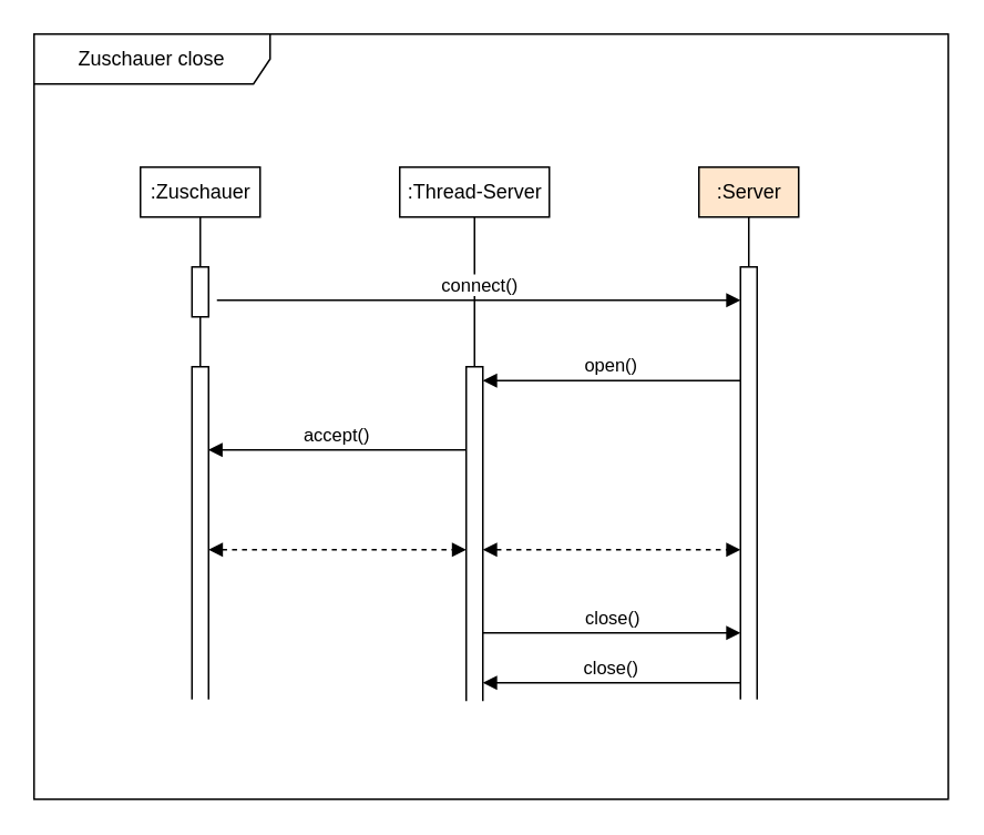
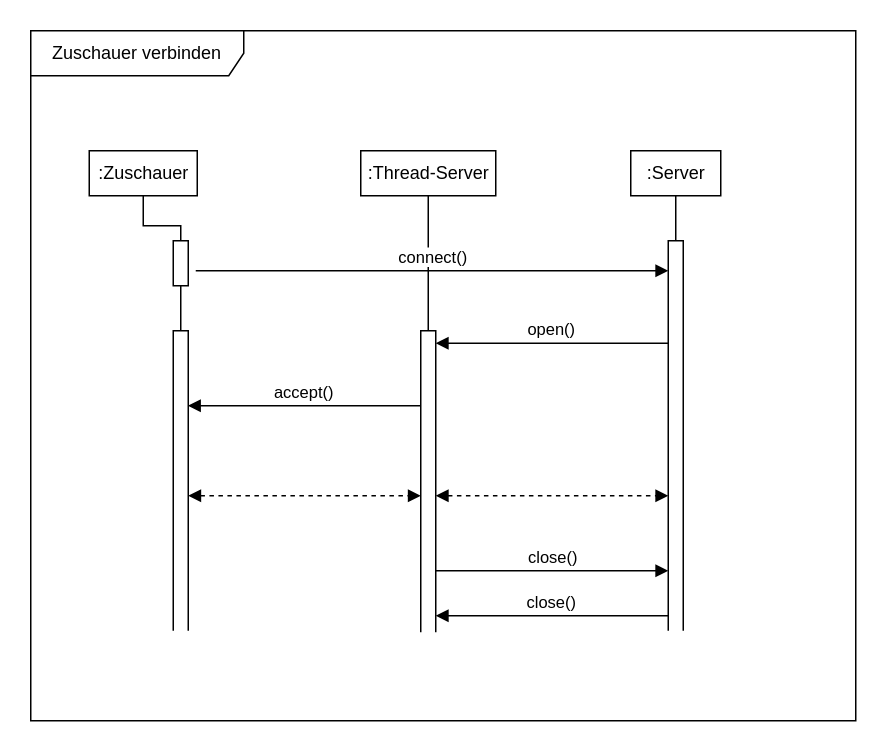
  <mxCell id="0" />
  <mxCell id="1" parent="0" />
- <mxCell id="2" value="Zuschauer close" style="shape=umlFrame;whiteSpace=wrap;html=1;width=142;height=30;" vertex="1" parent="1"><mxGeometry x="20" y="20" width="550" height="460" as="geometry" /></mxCell>
+ <mxCell id="2" value="Zuschauer verbinden" style="shape=umlFrame;whiteSpace=wrap;html=1;width=142;height=30;" vertex="1" parent="1"><mxGeometry x="20" y="20" width="550" height="460" as="geometry" /></mxCell>
  <mxCell id="3" style="edgeStyle=orthogonalEdgeStyle;rounded=0;orthogonalLoop=1;jettySize=auto;html=1;endArrow=none;endFill=0;" edge="1" parent="1" source="4" target="13"><mxGeometry relative="1" as="geometry" /></mxCell>
  <mxCell id="4" value=":Thread-Server" style="html=1;" vertex="1" parent="1"><mxGeometry x="240" y="100" width="90" height="30" as="geometry" /></mxCell>
  <mxCell id="5" style="edgeStyle=orthogonalEdgeStyle;rounded=0;orthogonalLoop=1;jettySize=auto;html=1;endArrow=none;endFill=0;" edge="1" parent="1" source="6" target="10"><mxGeometry relative="1" as="geometry" /></mxCell>
- <mxCell id="6" value=":Zuschauer" style="html=1;" vertex="1" parent="1"><mxGeometry x="84" y="100" width="72" height="30" as="geometry" /></mxCell>
+ <mxCell id="6" value=":Zuschauer" style="html=1;" vertex="1" parent="1"><mxGeometry x="59" y="100" width="72" height="30" as="geometry" /></mxCell>
  <mxCell id="7" style="edgeStyle=orthogonalEdgeStyle;rounded=0;orthogonalLoop=1;jettySize=auto;html=1;endArrow=none;endFill=0;" edge="1" parent="1" source="8" target="12"><mxGeometry relative="1" as="geometry" /></mxCell>
- <mxCell id="8" value=":Server" style="html=1;fillColor=#ffe6cc;" vertex="1" parent="1"><mxGeometry x="420" y="100" width="60" height="30" as="geometry" /></mxCell>
+ <mxCell id="8" value=":Server" style="html=1;" vertex="1" parent="1"><mxGeometry x="420" y="100" width="60" height="30" as="geometry" /></mxCell>
  <mxCell id="9" style="edgeStyle=orthogonalEdgeStyle;rounded=0;orthogonalLoop=1;jettySize=auto;html=1;endArrow=none;endFill=0;" edge="1" parent="1" source="10" target="15"><mxGeometry relative="1" as="geometry" /></mxCell>
  <mxCell id="10" value="" style="html=1;points=[];perimeter=orthogonalPerimeter;" vertex="1" parent="1"><mxGeometry x="115" y="160" width="10" height="30" as="geometry" /></mxCell>
  <mxCell id="11" value="connect()" style="html=1;verticalAlign=bottom;endArrow=block;rounded=0;exitX=1.5;exitY=0.667;exitDx=0;exitDy=0;exitPerimeter=0;" edge="1" parent="1" source="10" target="12"><mxGeometry width="80" relative="1" as="geometry"><mxPoint x="260" y="290" as="sourcePoint" /><mxPoint x="340" y="290" as="targetPoint" /></mxGeometry></mxCell>
  <mxCell id="12" value="" style="html=1;points=[];perimeter=orthogonalPerimeter;" vertex="1" parent="1"><mxGeometry x="445" y="160" width="10" height="270" as="geometry" /></mxCell>
  <mxCell id="13" value="" style="html=1;points=[];perimeter=orthogonalPerimeter;" vertex="1" parent="1"><mxGeometry x="280" y="220" width="10" height="210" as="geometry" /></mxCell>
  <mxCell id="14" value="open()" style="html=1;verticalAlign=bottom;endArrow=block;rounded=0;exitX=0.019;exitY=0.253;exitDx=0;exitDy=0;exitPerimeter=0;" edge="1" parent="1" source="12" target="13"><mxGeometry width="80" relative="1" as="geometry"><mxPoint x="260" y="320" as="sourcePoint" /><mxPoint x="340" y="320" as="targetPoint" /></mxGeometry></mxCell>
  <mxCell id="15" value="" style="html=1;points=[];perimeter=orthogonalPerimeter;" vertex="1" parent="1"><mxGeometry x="115" y="220" width="10" height="210" as="geometry" /></mxCell>
  <mxCell id="16" value="accept()" style="html=1;verticalAlign=bottom;endArrow=block;rounded=0;exitX=0.019;exitY=0.253;exitDx=0;exitDy=0;exitPerimeter=0;" edge="1" parent="1"><mxGeometry width="80" relative="1" as="geometry"><mxPoint x="280" y="270" as="sourcePoint" /><mxPoint x="124.81" y="270" as="targetPoint" /></mxGeometry></mxCell>
  <mxCell id="17" value="" style="endArrow=block;startArrow=block;endFill=1;startFill=1;html=1;rounded=0;dashed=1;" edge="1" parent="1" source="15"><mxGeometry width="160" relative="1" as="geometry"><mxPoint x="140" y="300" as="sourcePoint" /><mxPoint x="280" y="330" as="targetPoint" /></mxGeometry></mxCell>
  <mxCell id="18" value="" style="endArrow=block;startArrow=block;endFill=1;startFill=1;html=1;rounded=0;dashed=1;" edge="1" parent="1"><mxGeometry width="160" relative="1" as="geometry"><mxPoint x="290" y="330" as="sourcePoint" /><mxPoint x="445" y="330" as="targetPoint" /></mxGeometry></mxCell>
  <mxCell id="19" value="close()" style="html=1;verticalAlign=bottom;endArrow=block;rounded=0;exitX=1.5;exitY=0.667;exitDx=0;exitDy=0;exitPerimeter=0;" edge="1" parent="1"><mxGeometry width="80" relative="1" as="geometry"><mxPoint x="290" y="380" as="sourcePoint" /><mxPoint x="445" y="380" as="targetPoint" /></mxGeometry></mxCell>
  <mxCell id="20" value="close()" style="html=1;verticalAlign=bottom;endArrow=block;rounded=0;exitX=0.019;exitY=0.253;exitDx=0;exitDy=0;exitPerimeter=0;" edge="1" parent="1"><mxGeometry width="80" relative="1" as="geometry"><mxPoint x="445.19" y="410" as="sourcePoint" /><mxPoint x="290" y="410" as="targetPoint" /></mxGeometry></mxCell>
  <mxCell id="21" value="" style="rounded=0;whiteSpace=wrap;html=1;strokeColor=none;" vertex="1" parent="1"><mxGeometry x="440" y="420" width="20" height="20" as="geometry" /></mxCell>
  <mxCell id="22" value="" style="rounded=0;whiteSpace=wrap;html=1;strokeColor=none;" vertex="1" parent="1"><mxGeometry x="275" y="421" width="20" height="20" as="geometry" /></mxCell>
  <mxCell id="23" value="" style="rounded=0;whiteSpace=wrap;html=1;strokeColor=none;" vertex="1" parent="1"><mxGeometry x="110" y="420" width="20" height="20" as="geometry" /></mxCell>
